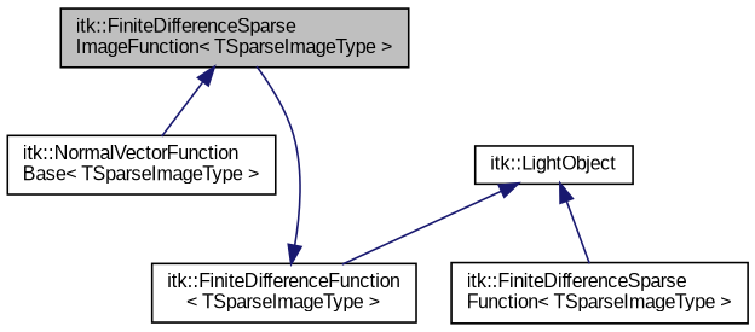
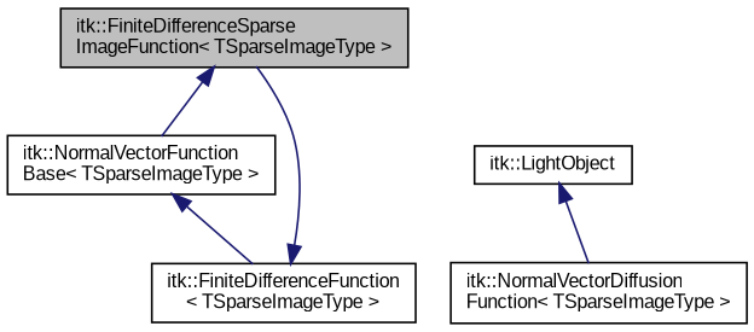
  digraph {
    fontname="Liberation Sans"
    node [color=black fillcolor=white fontname="Liberation Sans" fontsize=10 shape=record style=filled]
    edge [color=midnightblue dir=back fontname="Liberation Sans" fontsize=10 labelfontname=Helvetica labelfontsize=10 style=solid]
    n1 [fillcolor=grey75 fontcolor=black height=0.2 label="itk::FiniteDifferenceSparse\lImageFunction\< TSparseImageType \>" width=0.4]
    n2 [height=0.2 label="itk::NormalVectorFunction\lBase\< TSparseImageType \>" width=0.4]
    n3 [height=0.2 label="itk::FiniteDifferenceFunction\l\< TSparseImageType \>" width=0.4]
    n4 [height=0.2 label="itk::LightObject" width=0.4]
-   n5 [height=0.2 label="itk::FiniteDifferenceSparse\lFunction\< TSparseImageType \>" width=0.4]
+   n5 [height=0.2 label="itk::NormalVectorDiffusion\lFunction\< TSparseImageType \>" width=0.4]
    n1 -> n2
    n3 -> n1
-   n4 -> n3
+   n2 -> n3
    n4 -> n5
  }
